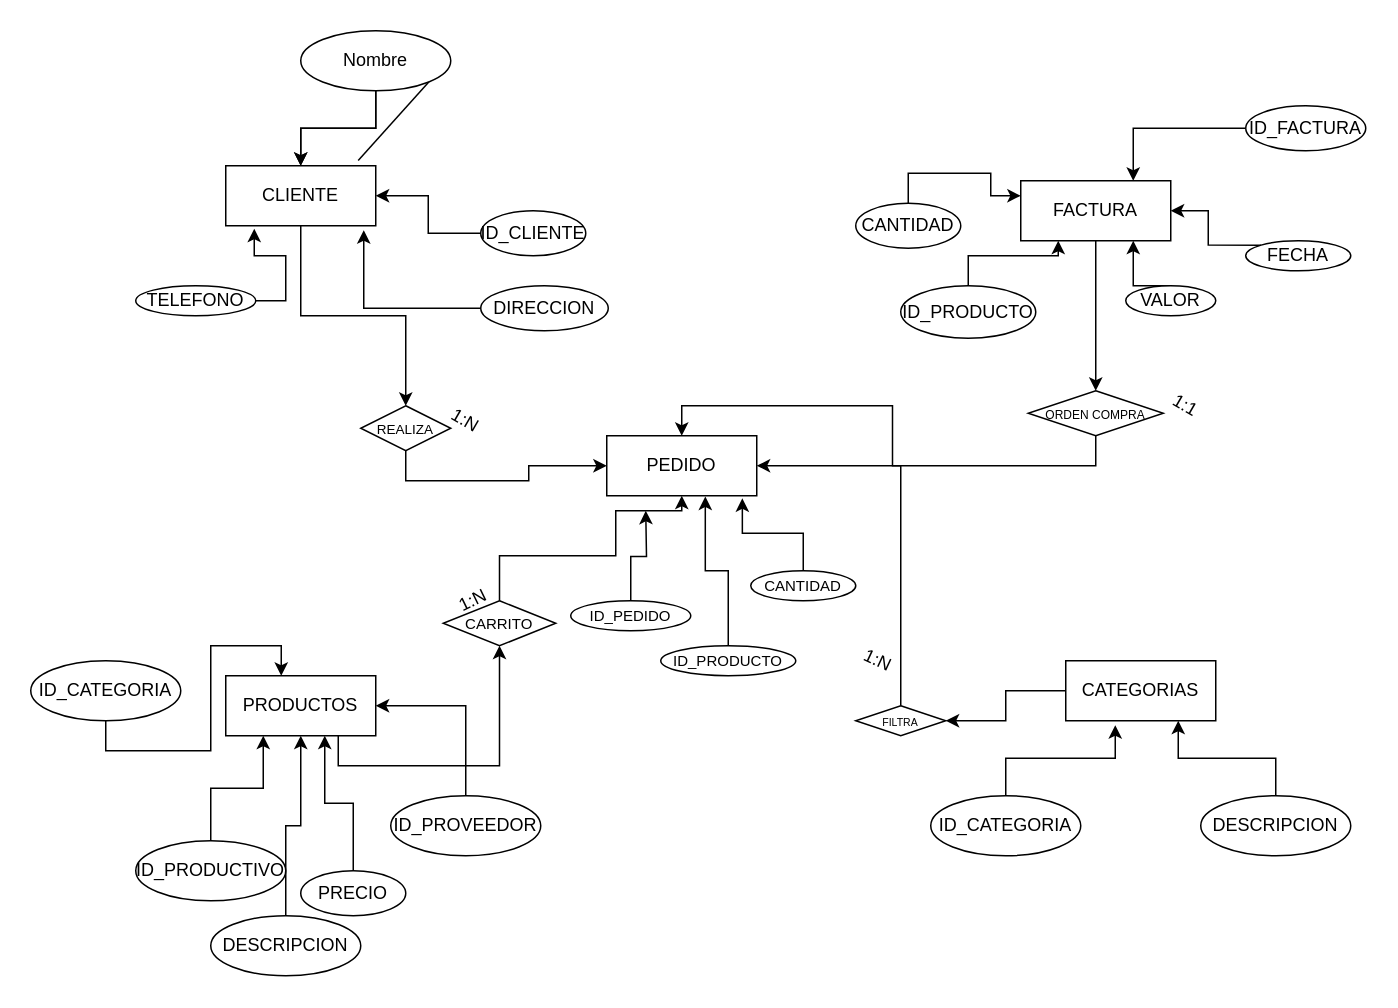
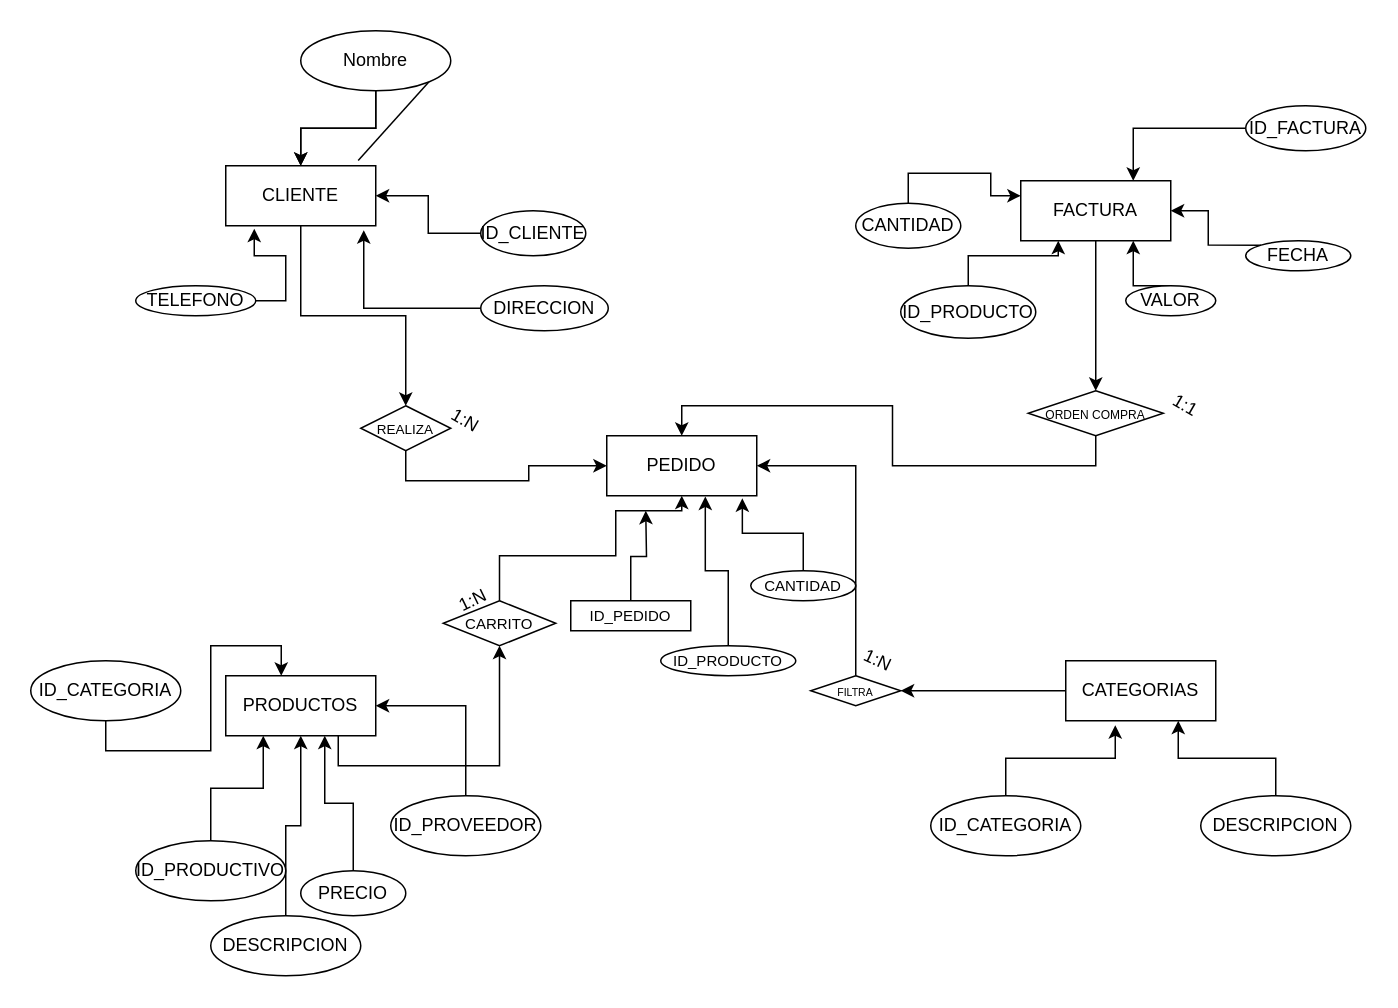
  <mxCell id="0" />
  <mxCell id="1" parent="0" />
  <mxCell id="2" value="&lt;div&gt;PEDIDO&lt;/div&gt;" style="whiteSpace=wrap;html=1;align=center;" vertex="1" parent="1"><mxGeometry x="404" y="290" width="100" height="40" as="geometry" /></mxCell>
  <mxCell id="3" style="edgeStyle=orthogonalEdgeStyle;rounded=0;orthogonalLoop=1;jettySize=auto;html=1;exitX=0.75;exitY=1;exitDx=0;exitDy=0;entryX=0.5;entryY=1;entryDx=0;entryDy=0;" edge="1" parent="1" source="4" target="14"><mxGeometry relative="1" as="geometry" /></mxCell>
  <mxCell id="4" value="PRODUCTOS" style="whiteSpace=wrap;html=1;align=center;" vertex="1" parent="1"><mxGeometry x="150" y="450" width="100" height="40" as="geometry" /></mxCell>
  <mxCell id="5" style="edgeStyle=orthogonalEdgeStyle;rounded=0;orthogonalLoop=1;jettySize=auto;html=1;exitX=0.5;exitY=1;exitDx=0;exitDy=0;entryX=0.5;entryY=0;entryDx=0;entryDy=0;" edge="1" parent="1" source="6" target="12"><mxGeometry relative="1" as="geometry" /></mxCell>
  <mxCell id="6" value="CLIENTE" style="whiteSpace=wrap;html=1;align=center;" vertex="1" parent="1"><mxGeometry x="150" y="110" width="100" height="40" as="geometry" /></mxCell>
  <mxCell id="7" style="edgeStyle=orthogonalEdgeStyle;rounded=0;orthogonalLoop=1;jettySize=auto;html=1;exitX=0;exitY=0.5;exitDx=0;exitDy=0;entryX=1;entryY=0.5;entryDx=0;entryDy=0;" edge="1" parent="1" source="8" target="18"><mxGeometry relative="1" as="geometry" /></mxCell>
  <mxCell id="8" value="CATEGORIAS" style="whiteSpace=wrap;html=1;align=center;" vertex="1" parent="1"><mxGeometry x="710" y="440" width="100" height="40" as="geometry" /></mxCell>
  <mxCell id="9" style="edgeStyle=orthogonalEdgeStyle;rounded=0;orthogonalLoop=1;jettySize=auto;html=1;exitX=0.5;exitY=1;exitDx=0;exitDy=0;entryX=0.5;entryY=0;entryDx=0;entryDy=0;" edge="1" parent="1" source="10" target="16"><mxGeometry relative="1" as="geometry" /></mxCell>
  <mxCell id="10" value="FACTURA" style="whiteSpace=wrap;html=1;align=center;" vertex="1" parent="1"><mxGeometry x="680" y="120" width="100" height="40" as="geometry" /></mxCell>
  <mxCell id="11" style="edgeStyle=orthogonalEdgeStyle;rounded=0;orthogonalLoop=1;jettySize=auto;html=1;exitX=0.5;exitY=1;exitDx=0;exitDy=0;entryX=0;entryY=0.5;entryDx=0;entryDy=0;" edge="1" parent="1" source="12" target="2"><mxGeometry relative="1" as="geometry" /></mxCell>
  <mxCell id="12" value="&lt;font style=&quot;font-size: 9px;&quot;&gt;REALIZA&lt;/font&gt;" style="shape=rhombus;perimeter=rhombusPerimeter;whiteSpace=wrap;html=1;align=center;" vertex="1" parent="1"><mxGeometry x="240" y="270" width="60" height="30" as="geometry" /></mxCell>
  <mxCell id="13" style="edgeStyle=orthogonalEdgeStyle;rounded=0;orthogonalLoop=1;jettySize=auto;html=1;exitX=0.5;exitY=0;exitDx=0;exitDy=0;entryX=0.5;entryY=1;entryDx=0;entryDy=0;" edge="1" parent="1" source="14" target="2"><mxGeometry relative="1" as="geometry"><Array as="points"><mxPoint x="333" y="370" /><mxPoint x="410" y="370" /><mxPoint x="410" y="340" /></Array></mxGeometry></mxCell>
  <mxCell id="14" value="&lt;font style=&quot;font-size: 10px;&quot;&gt;CARRITO&lt;/font&gt;" style="shape=rhombus;perimeter=rhombusPerimeter;whiteSpace=wrap;html=1;align=center;" vertex="1" parent="1"><mxGeometry x="295" y="400" width="75" height="30" as="geometry" /></mxCell>
  <mxCell id="15" style="edgeStyle=orthogonalEdgeStyle;rounded=0;orthogonalLoop=1;jettySize=auto;html=1;exitX=0.5;exitY=1;exitDx=0;exitDy=0;entryX=0.5;entryY=0;entryDx=0;entryDy=0;" edge="1" parent="1" source="16" target="2"><mxGeometry relative="1" as="geometry" /></mxCell>
  <mxCell id="16" value="&lt;font style=&quot;font-size: 8px;&quot;&gt;ORDEN COMPRA&lt;/font&gt;" style="shape=rhombus;perimeter=rhombusPerimeter;whiteSpace=wrap;html=1;align=center;" vertex="1" parent="1"><mxGeometry x="685" y="260" width="90" height="30" as="geometry" /></mxCell>
  <mxCell id="17" style="edgeStyle=orthogonalEdgeStyle;rounded=0;orthogonalLoop=1;jettySize=auto;html=1;exitX=0.5;exitY=0;exitDx=0;exitDy=0;entryX=1;entryY=0.5;entryDx=0;entryDy=0;" edge="1" parent="1" source="18" target="2"><mxGeometry relative="1" as="geometry" /></mxCell>
- <mxCell id="18" value="&lt;font style=&quot;font-size: 7px;&quot;&gt;FILTRA&lt;/font&gt;" style="shape=rhombus;perimeter=rhombusPerimeter;whiteSpace=wrap;html=1;align=center;" vertex="1" parent="1"><mxGeometry x="570" y="470" width="60" height="20" as="geometry" /></mxCell>
+ <mxCell id="18" value="&lt;font style=&quot;font-size: 7px;&quot;&gt;FILTRA&lt;/font&gt;" style="shape=rhombus;perimeter=rhombusPerimeter;whiteSpace=wrap;html=1;align=center;" vertex="1" parent="1"><mxGeometry x="540" y="450" width="60" height="20" as="geometry" /></mxCell>
  <mxCell id="19" style="edgeStyle=orthogonalEdgeStyle;rounded=0;orthogonalLoop=1;jettySize=auto;html=1;exitX=0.5;exitY=1;exitDx=0;exitDy=0;" edge="1" parent="1" source="12" target="12"><mxGeometry relative="1" as="geometry" /></mxCell>
  <mxCell id="20" style="edgeStyle=orthogonalEdgeStyle;rounded=0;orthogonalLoop=1;jettySize=auto;html=1;exitX=0.5;exitY=1;exitDx=0;exitDy=0;" edge="1" parent="1" source="12" target="12"><mxGeometry relative="1" as="geometry" /></mxCell>
  <mxCell id="21" value="&lt;div&gt;DIRECCION&lt;/div&gt;" style="ellipse;whiteSpace=wrap;html=1;align=center;" vertex="1" parent="1"><mxGeometry x="320" y="190" width="85" height="30" as="geometry" /></mxCell>
  <mxCell id="22" style="edgeStyle=orthogonalEdgeStyle;rounded=0;orthogonalLoop=1;jettySize=auto;html=1;exitX=0;exitY=0.5;exitDx=0;exitDy=0;entryX=1;entryY=0.5;entryDx=0;entryDy=0;" edge="1" parent="1" source="23" target="6"><mxGeometry relative="1" as="geometry" /></mxCell>
  <mxCell id="23" value="ID_CLIENTE" style="ellipse;whiteSpace=wrap;html=1;align=center;" vertex="1" parent="1"><mxGeometry x="320" y="140" width="70" height="30" as="geometry" /></mxCell>
  <mxCell id="24" value="TELEFONO" style="ellipse;whiteSpace=wrap;html=1;align=center;" vertex="1" parent="1"><mxGeometry y="190" width="80" height="20" as="geometry" x="90" /></mxCell>
  <mxCell id="25" style="edgeStyle=orthogonalEdgeStyle;rounded=0;orthogonalLoop=1;jettySize=auto;html=1;exitX=0;exitY=0.5;exitDx=0;exitDy=0;entryX=0.92;entryY=1.075;entryDx=0;entryDy=0;entryPerimeter=0;" edge="1" parent="1" source="21" target="6"><mxGeometry relative="1" as="geometry" /></mxCell>
  <mxCell id="26" style="edgeStyle=orthogonalEdgeStyle;rounded=0;orthogonalLoop=1;jettySize=auto;html=1;exitX=1;exitY=0.5;exitDx=0;exitDy=0;entryX=0.19;entryY=1.05;entryDx=0;entryDy=0;entryPerimeter=0;" edge="1" parent="1" source="24" target="6"><mxGeometry relative="1" as="geometry" /></mxCell>
  <mxCell id="27" style="edgeStyle=orthogonalEdgeStyle;rounded=0;orthogonalLoop=1;jettySize=auto;html=1;exitX=0.5;exitY=0;exitDx=0;exitDy=0;entryX=0.25;entryY=1;entryDx=0;entryDy=0;" edge="1" parent="1" source="28" target="4"><mxGeometry relative="1" as="geometry" /></mxCell>
  <mxCell id="28" value="ID_PRODUCTIVO" style="ellipse;whiteSpace=wrap;html=1;align=center;" vertex="1" parent="1"><mxGeometry y="560" width="100" height="40" as="geometry" x="90" /></mxCell>
  <mxCell id="29" value="PRECIO" style="ellipse;whiteSpace=wrap;html=1;align=center;" vertex="1" parent="1"><mxGeometry x="200" y="580" width="70" height="30" as="geometry" /></mxCell>
  <mxCell id="30" style="edgeStyle=orthogonalEdgeStyle;rounded=0;orthogonalLoop=1;jettySize=auto;html=1;exitX=0.5;exitY=0;exitDx=0;exitDy=0;" edge="1" parent="1" source="31" target="4"><mxGeometry relative="1" as="geometry" /></mxCell>
  <mxCell id="31" value="DESCRIPCION" style="ellipse;whiteSpace=wrap;html=1;align=center;" vertex="1" parent="1"><mxGeometry x="140" y="610" width="100" height="40" as="geometry" /></mxCell>
  <mxCell id="32" style="edgeStyle=orthogonalEdgeStyle;rounded=0;orthogonalLoop=1;jettySize=auto;html=1;exitX=0.5;exitY=1;exitDx=0;exitDy=0;" edge="1" parent="1" source="28" target="28"><mxGeometry relative="1" as="geometry" /></mxCell>
  <mxCell id="33" style="edgeStyle=orthogonalEdgeStyle;rounded=0;orthogonalLoop=1;jettySize=auto;html=1;exitX=0.5;exitY=0;exitDx=0;exitDy=0;entryX=0.66;entryY=1;entryDx=0;entryDy=0;entryPerimeter=0;" edge="1" parent="1" source="29" target="4"><mxGeometry relative="1" as="geometry" /></mxCell>
  <mxCell id="34" value="ID_CATEGORIA" style="ellipse;whiteSpace=wrap;html=1;align=center;" vertex="1" parent="1"><mxGeometry x="20" y="440" width="100" height="40" as="geometry" /></mxCell>
  <mxCell id="35" style="edgeStyle=orthogonalEdgeStyle;rounded=0;orthogonalLoop=1;jettySize=auto;html=1;exitX=0.5;exitY=0;exitDx=0;exitDy=0;entryX=1;entryY=0.5;entryDx=0;entryDy=0;" edge="1" parent="1" source="36" target="4"><mxGeometry relative="1" as="geometry" /></mxCell>
  <mxCell id="36" value="ID_PROVEEDOR" style="ellipse;whiteSpace=wrap;html=1;align=center;" vertex="1" parent="1"><mxGeometry x="260" y="530" width="100" height="40" as="geometry" /></mxCell>
  <mxCell id="37" style="edgeStyle=orthogonalEdgeStyle;rounded=0;orthogonalLoop=1;jettySize=auto;html=1;exitX=0.5;exitY=1;exitDx=0;exitDy=0;entryX=0.37;entryY=0;entryDx=0;entryDy=0;entryPerimeter=0;" edge="1" parent="1" source="34" target="4"><mxGeometry relative="1" as="geometry" /></mxCell>
  <mxCell id="38" style="edgeStyle=orthogonalEdgeStyle;rounded=0;orthogonalLoop=1;jettySize=auto;html=1;exitX=0.5;exitY=0;exitDx=0;exitDy=0;entryX=0.75;entryY=1;entryDx=0;entryDy=0;" edge="1" parent="1" source="39" target="8"><mxGeometry relative="1" as="geometry" /></mxCell>
  <mxCell id="39" value="DESCRIPCION" style="ellipse;whiteSpace=wrap;html=1;align=center;" vertex="1" parent="1"><mxGeometry x="800" y="530" width="100" height="40" as="geometry" /></mxCell>
  <mxCell id="40" value="ID_CATEGORIA" style="ellipse;whiteSpace=wrap;html=1;align=center;" vertex="1" parent="1"><mxGeometry x="620" y="530" width="100" height="40" as="geometry" /></mxCell>
  <mxCell id="41" style="edgeStyle=orthogonalEdgeStyle;rounded=0;orthogonalLoop=1;jettySize=auto;html=1;exitX=0.5;exitY=0;exitDx=0;exitDy=0;entryX=0.33;entryY=1.075;entryDx=0;entryDy=0;entryPerimeter=0;" edge="1" parent="1" source="40" target="8"><mxGeometry relative="1" as="geometry" /></mxCell>
  <mxCell id="42" style="edgeStyle=orthogonalEdgeStyle;rounded=0;orthogonalLoop=1;jettySize=auto;html=1;exitX=0;exitY=0.5;exitDx=0;exitDy=0;entryX=0.75;entryY=0;entryDx=0;entryDy=0;" edge="1" parent="1" source="43" target="10"><mxGeometry relative="1" as="geometry" /></mxCell>
  <mxCell id="43" value="ID_FACTURA" style="ellipse;whiteSpace=wrap;html=1;align=center;" vertex="1" parent="1"><mxGeometry x="830" y="70" width="80" height="30" as="geometry" /></mxCell>
  <mxCell id="44" style="edgeStyle=orthogonalEdgeStyle;rounded=0;orthogonalLoop=1;jettySize=auto;html=1;exitX=0;exitY=0;exitDx=0;exitDy=0;entryX=1;entryY=0.5;entryDx=0;entryDy=0;" edge="1" parent="1" source="45" target="10"><mxGeometry relative="1" as="geometry" /></mxCell>
  <mxCell id="45" value="FECHA" style="ellipse;whiteSpace=wrap;html=1;align=center;" vertex="1" parent="1"><mxGeometry x="830" y="160" width="70" height="20" as="geometry" /></mxCell>
  <mxCell id="46" style="edgeStyle=orthogonalEdgeStyle;rounded=0;orthogonalLoop=1;jettySize=auto;html=1;exitX=0.5;exitY=0;exitDx=0;exitDy=0;entryX=0.75;entryY=1;entryDx=0;entryDy=0;" edge="1" parent="1" source="47" target="10"><mxGeometry relative="1" as="geometry" /></mxCell>
  <mxCell id="47" value="VALOR" style="ellipse;whiteSpace=wrap;html=1;align=center;" vertex="1" parent="1"><mxGeometry x="750" y="190" width="60" height="20" as="geometry" /></mxCell>
  <mxCell id="48" style="edgeStyle=orthogonalEdgeStyle;rounded=0;orthogonalLoop=1;jettySize=auto;html=1;exitX=0.5;exitY=0;exitDx=0;exitDy=0;entryX=0.25;entryY=1;entryDx=0;entryDy=0;" edge="1" parent="1" source="49" target="10"><mxGeometry relative="1" as="geometry" /></mxCell>
  <mxCell id="49" value="ID_PRODUCTO" style="ellipse;whiteSpace=wrap;html=1;align=center;" vertex="1" parent="1"><mxGeometry x="600" y="190" width="90" height="35" as="geometry" /></mxCell>
  <mxCell id="50" style="edgeStyle=orthogonalEdgeStyle;rounded=0;orthogonalLoop=1;jettySize=auto;html=1;exitX=0.5;exitY=0;exitDx=0;exitDy=0;entryX=0;entryY=0.25;entryDx=0;entryDy=0;" edge="1" parent="1" source="51" target="10"><mxGeometry relative="1" as="geometry" /></mxCell>
  <mxCell id="51" value="CANTIDAD" style="ellipse;whiteSpace=wrap;html=1;align=center;" vertex="1" parent="1"><mxGeometry x="570" y="135" width="70" height="30" as="geometry" /></mxCell>
  <mxCell id="52" style="edgeStyle=orthogonalEdgeStyle;rounded=0;orthogonalLoop=1;jettySize=auto;html=1;exitX=0.5;exitY=0;exitDx=0;exitDy=0;" edge="1" parent="1" source="53"><mxGeometry relative="1" as="geometry"><mxPoint x="430" y="340" as="targetPoint" /></mxGeometry></mxCell>
- <mxCell id="53" value="&lt;font style=&quot;font-size: 10px;&quot;&gt;ID_PEDIDO&lt;/font&gt;" style="ellipse;whiteSpace=wrap;html=1;align=center;" vertex="1" parent="1"><mxGeometry x="380" y="400" width="80" height="20" as="geometry" /></mxCell>
+ <mxCell id="53" value="&lt;font style=&quot;font-size: 10px;&quot;&gt;ID_PEDIDO&lt;/font&gt;" style="whiteSpace=wrap;html=1;align=center;rounded=0;" vertex="1" parent="1"><mxGeometry x="380" y="400" width="80" height="20" as="geometry" /></mxCell>
  <mxCell id="54" value="&lt;font style=&quot;font-size: 10px;&quot;&gt;ID_PRODUCTO&lt;/font&gt;" style="ellipse;whiteSpace=wrap;html=1;align=center;" vertex="1" parent="1"><mxGeometry x="440" y="430" width="90" height="20" as="geometry" /></mxCell>
  <mxCell id="55" value="&lt;font style=&quot;font-size: 10px;&quot;&gt;CANTIDAD&lt;/font&gt;" style="ellipse;whiteSpace=wrap;html=1;align=center;" vertex="1" parent="1"><mxGeometry x="500" y="380" width="70" height="20" as="geometry" /></mxCell>
  <mxCell id="56" style="edgeStyle=orthogonalEdgeStyle;rounded=0;orthogonalLoop=1;jettySize=auto;html=1;exitX=0.5;exitY=0;exitDx=0;exitDy=0;entryX=0.904;entryY=1.043;entryDx=0;entryDy=0;entryPerimeter=0;" edge="1" parent="1" source="55" target="2"><mxGeometry relative="1" as="geometry" /></mxCell>
  <mxCell id="57" style="edgeStyle=orthogonalEdgeStyle;rounded=0;orthogonalLoop=1;jettySize=auto;html=1;exitX=0.5;exitY=0;exitDx=0;exitDy=0;entryX=0.657;entryY=1.013;entryDx=0;entryDy=0;entryPerimeter=0;" edge="1" parent="1" source="54" target="2"><mxGeometry relative="1" as="geometry" /></mxCell>
  <mxCell id="58" value="1:N" style="text;html=1;align=center;verticalAlign=middle;whiteSpace=wrap;rounded=0;rotation=30;" vertex="1" parent="1"><mxGeometry x="295" y="270" width="30" height="20" as="geometry" /></mxCell>
  <mxCell id="59" value="1:N" style="text;html=1;align=center;verticalAlign=middle;whiteSpace=wrap;rounded=0;rotation=-26;" vertex="1" parent="1"><mxGeometry x="300" y="390" width="30" height="20" as="geometry" /></mxCell>
  <mxCell id="60" value="1:N" style="text;html=1;align=center;verticalAlign=middle;whiteSpace=wrap;rounded=0;rotation=25;" vertex="1" parent="1"><mxGeometry x="570" y="430" width="30" height="20" as="geometry" /></mxCell>
  <mxCell id="61" value="1:1" style="text;html=1;align=center;verticalAlign=middle;whiteSpace=wrap;rounded=0;rotation=30;" vertex="1" parent="1"><mxGeometry x="775" y="260" width="30" height="20" as="geometry" /></mxCell>
  <mxCell id="62" style="edgeStyle=orthogonalEdgeStyle;rounded=0;orthogonalLoop=1;jettySize=auto;html=1;exitX=0.5;exitY=1;exitDx=0;exitDy=0;" edge="1" parent="1" source="64" target="6"><mxGeometry relative="1" as="geometry" /></mxCell>
  <mxCell id="63" value="" style="edgeStyle=orthogonalEdgeStyle;rounded=0;orthogonalLoop=1;jettySize=auto;html=1;" edge="1" parent="1" source="64" target="6"><mxGeometry relative="1" as="geometry" /></mxCell>
  <mxCell id="64" value="&lt;div&gt;Nombre&lt;/div&gt;" style="ellipse;whiteSpace=wrap;html=1;align=center;" vertex="1" parent="1"><mxGeometry x="200" y="20" width="100" height="40" as="geometry" /></mxCell>
  <mxCell id="65" value="" style="endArrow=none;html=1;rounded=0;exitX=1;exitY=1;exitDx=0;exitDy=0;entryX=0.883;entryY=-0.087;entryDx=0;entryDy=0;entryPerimeter=0;" edge="1" parent="1" source="64" target="6"><mxGeometry relative="1" as="geometry"><mxPoint x="320" as="sourcePoint" y="90" /><mxPoint x="480" as="targetPoint" y="90" /></mxGeometry></mxCell>
